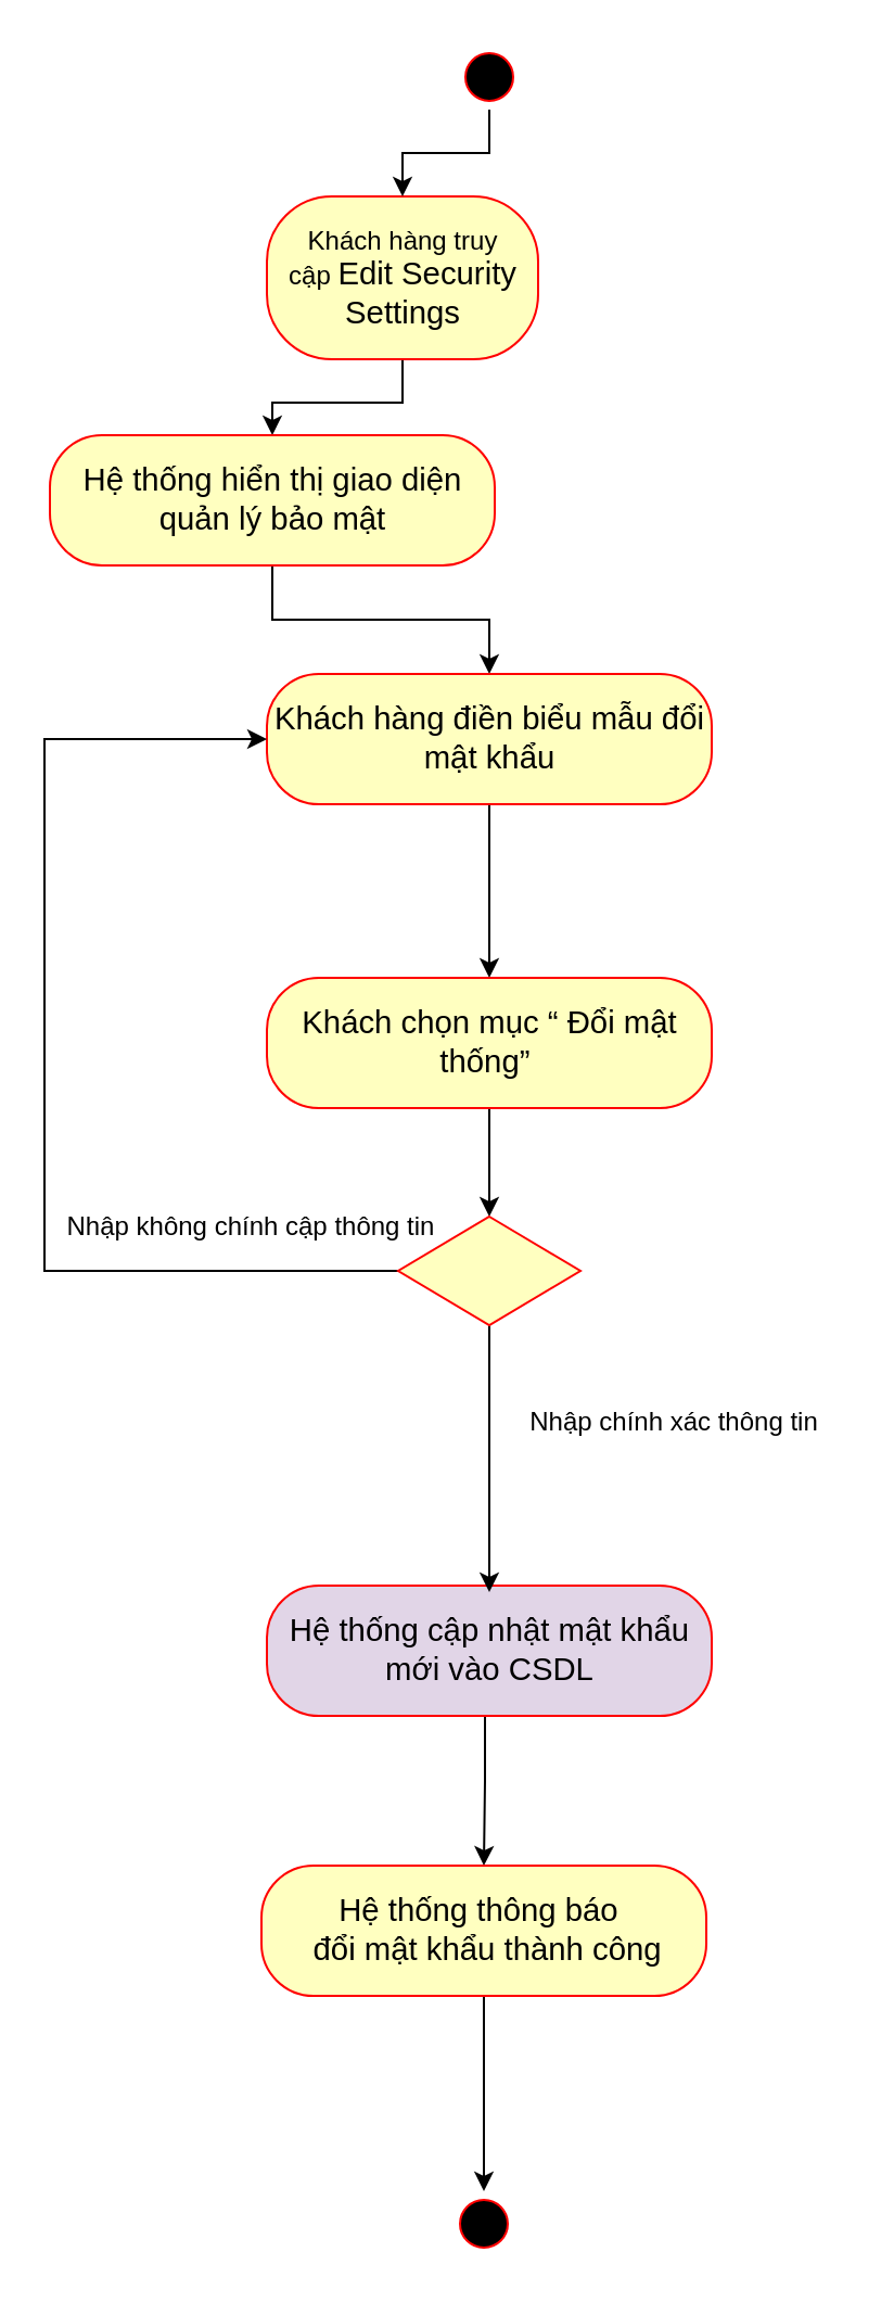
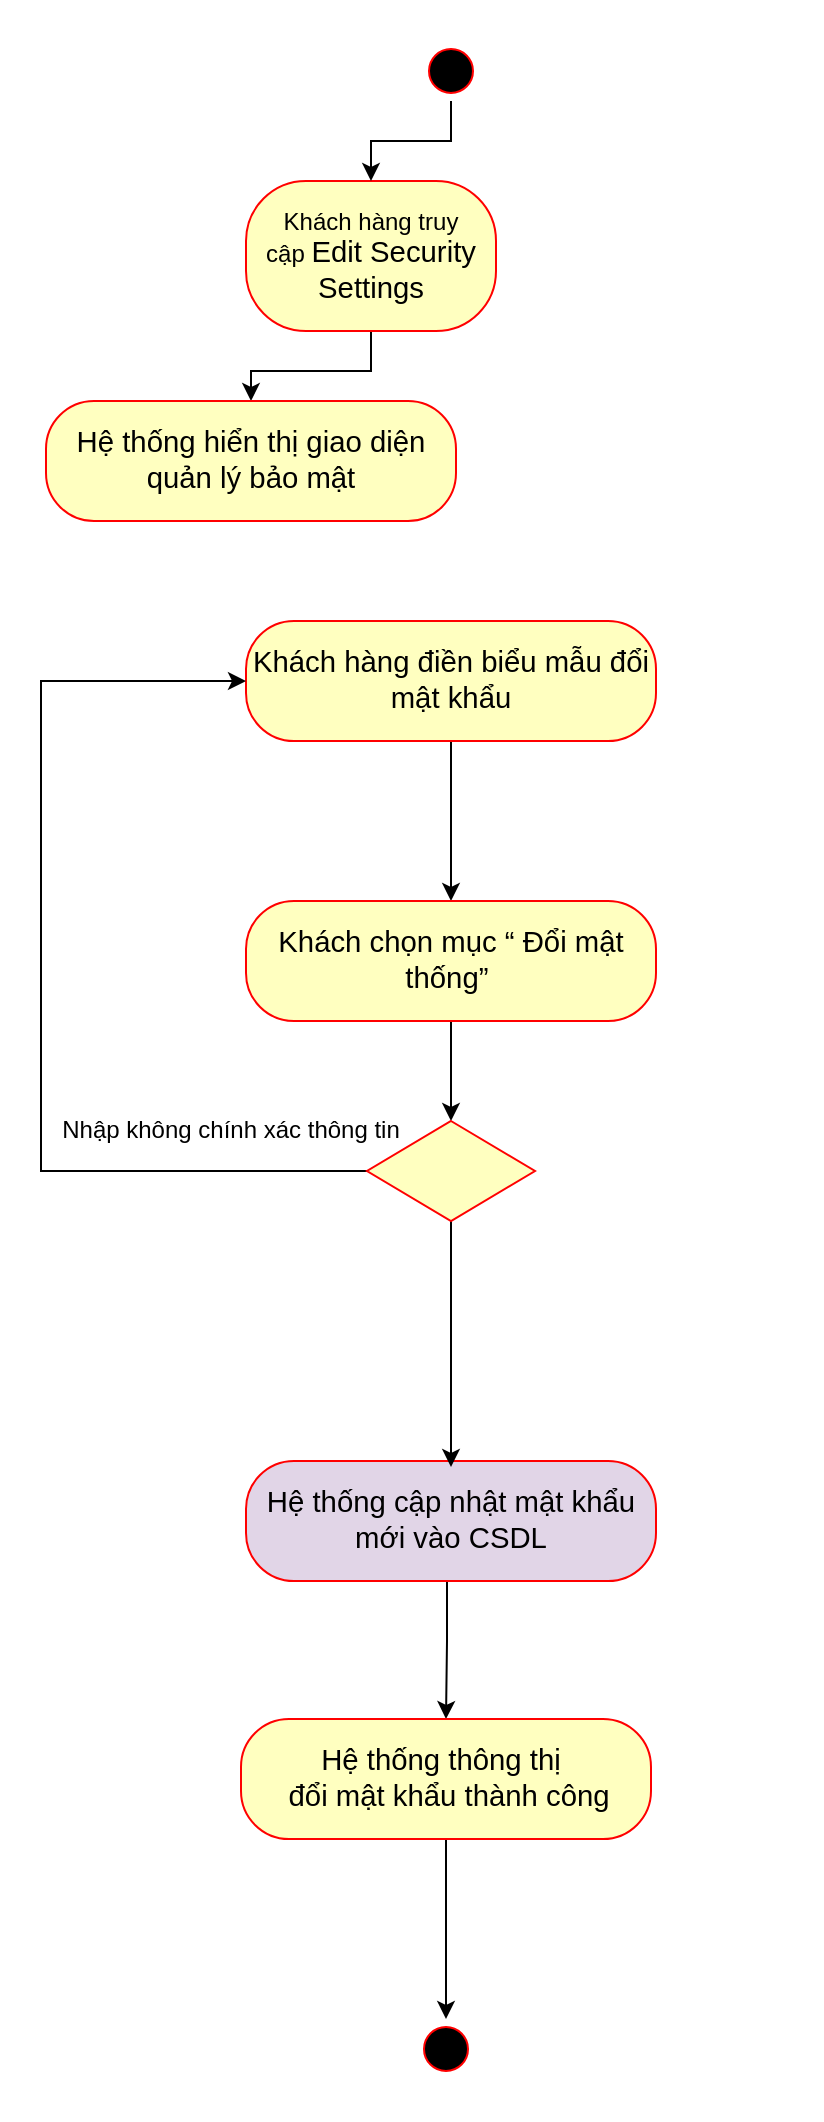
  <mxCell id="0" />
  <mxCell id="1" parent="0" />
  <mxCell id="2" value="" style="ellipse;html=1;shape=startState;fillColor=#000000;strokeColor=#ff0000;fontFamily=Helvetica;" parent="1" vertex="1"><mxGeometry x="210" y="20" width="30" height="30" as="geometry" /></mxCell>
  <mxCell id="3" style="edgeStyle=orthogonalEdgeStyle;rounded=0;orthogonalLoop=1;jettySize=auto;html=1;entryX=0.5;entryY=0;entryDx=0;entryDy=0;startArrow=none;startFill=0;endArrow=classic;endFill=1;" parent="1" source="4" target="7" edge="1"><mxGeometry relative="1" as="geometry" /></mxCell>
  <mxCell id="4" value="Khách hàng truy cập&amp;nbsp;&lt;span id=&quot;docs-internal-guid-c46157a8-7fff-599b-7e33-ecd2c7dca1f7&quot;&gt;&lt;span style=&quot;font-size: 11pt; font-family: Calibri, sans-serif; background-color: transparent; font-variant-numeric: normal; font-variant-east-asian: normal; vertical-align: baseline;&quot;&gt;Edit Security Settings&lt;/span&gt;&lt;/span&gt;" style="rounded=1;whiteSpace=wrap;html=1;arcSize=40;fontColor=#000000;fillColor=#ffffc0;strokeColor=#ff0000;fontFamily=Helvetica;" parent="1" vertex="1"><mxGeometry x="122.5" y="90" width="125" height="75" as="geometry" /></mxCell>
  <mxCell id="5" style="edgeStyle=orthogonalEdgeStyle;rounded=0;orthogonalLoop=1;jettySize=auto;html=1;entryX=0.5;entryY=0;entryDx=0;entryDy=0;startArrow=none;startFill=0;endArrow=classic;endFill=1;" parent="1" source="2" target="4" edge="1"><mxGeometry relative="1" as="geometry"><mxPoint x="225" y="50" as="sourcePoint" /></mxGeometry></mxCell>
- <mxCell id="6" style="edgeStyle=orthogonalEdgeStyle;rounded=0;orthogonalLoop=1;jettySize=auto;html=1;entryX=0.5;entryY=0;entryDx=0;entryDy=0;startArrow=none;startFill=0;endArrow=classic;endFill=1;" parent="1" source="7" target="9" edge="1"><mxGeometry relative="1" as="geometry" /></mxCell>
  <mxCell id="7" value="&lt;span id=&quot;docs-internal-guid-7bbbeb5b-7fff-5ca4-90aa-0212f282a2bc&quot;&gt;&lt;p style=&quot;line-height:1.2;margin-top:0pt;margin-bottom:0pt;&quot; dir=&quot;ltr&quot;&gt;&lt;span id=&quot;docs-internal-guid-22c4adf3-7fff-aac8-0c8c-646d39f8e503&quot;&gt;&lt;/span&gt;&lt;/p&gt;&lt;p style=&quot;line-height:1.2;margin-top:0pt;margin-bottom:0pt;&quot; dir=&quot;ltr&quot;&gt;&lt;span style=&quot;font-size: 11pt; font-family: Calibri, sans-serif; color: rgb(0, 0, 0); background-color: transparent; font-weight: 400; font-style: normal; font-variant: normal; text-decoration: none; vertical-align: baseline;&quot;&gt;Hệ thống hiển thị giao diện quản lý bảo mật&lt;/span&gt;&lt;/p&gt;&lt;/span&gt;" style="rounded=1;whiteSpace=wrap;html=1;arcSize=40;fontColor=#000000;fillColor=#ffffc0;strokeColor=#ff0000;fontFamily=Helvetica;" parent="1" vertex="1"><mxGeometry x="22.5" y="200" width="205" height="60" as="geometry" /></mxCell>
  <mxCell id="8" style="edgeStyle=orthogonalEdgeStyle;rounded=0;orthogonalLoop=1;jettySize=auto;html=1;entryX=0.5;entryY=0;entryDx=0;entryDy=0;startArrow=none;startFill=0;endArrow=classic;endFill=1;" parent="1" source="9" target="11" edge="1"><mxGeometry relative="1" as="geometry" /></mxCell>
  <mxCell id="9" value="&lt;span id=&quot;docs-internal-guid-7bbbeb5b-7fff-5ca4-90aa-0212f282a2bc&quot;&gt;&lt;p style=&quot;line-height:1.2;margin-top:0pt;margin-bottom:0pt;&quot; dir=&quot;ltr&quot;&gt;&lt;span id=&quot;docs-internal-guid-923ac060-7fff-1fe2-8774-9114eb841b8d&quot;&gt;&lt;/span&gt;&lt;/p&gt;&lt;p style=&quot;line-height:1.2;margin-top:0pt;margin-bottom:0pt;&quot; dir=&quot;ltr&quot;&gt;&lt;span id=&quot;docs-internal-guid-e6479881-7fff-e8f2-3632-55e04f98d774&quot;&gt;&lt;span style=&quot;font-size: 11pt; font-family: Calibri, sans-serif; background-color: transparent; font-variant-numeric: normal; font-variant-east-asian: normal; vertical-align: baseline;&quot;&gt;Khách hàng điền biểu mẫu đổi mật khẩu&lt;/span&gt;&lt;/span&gt;&lt;br&gt;&lt;/p&gt;&lt;/span&gt;" style="rounded=1;whiteSpace=wrap;html=1;arcSize=40;fontColor=#000000;fillColor=#ffffc0;strokeColor=#ff0000;fontFamily=Helvetica;" parent="1" vertex="1"><mxGeometry x="122.5" y="310" width="205" height="60" as="geometry" /></mxCell>
  <mxCell id="10" style="edgeStyle=orthogonalEdgeStyle;rounded=0;orthogonalLoop=1;jettySize=auto;html=1;" parent="1" source="11" target="20" edge="1"><mxGeometry relative="1" as="geometry" /></mxCell>
  <mxCell id="11" value="&lt;span id=&quot;docs-internal-guid-7bbbeb5b-7fff-5ca4-90aa-0212f282a2bc&quot;&gt;&lt;p style=&quot;line-height:1.2;margin-top:0pt;margin-bottom:0pt;&quot; dir=&quot;ltr&quot;&gt;&lt;span id=&quot;docs-internal-guid-923ac060-7fff-1fe2-8774-9114eb841b8d&quot;&gt;&lt;/span&gt;&lt;/p&gt;&lt;p style=&quot;line-height:1.2;margin-top:0pt;margin-bottom:0pt;&quot; dir=&quot;ltr&quot;&gt;&lt;span style=&quot;font-size: 11pt; font-family: Calibri, sans-serif; color: rgb(0, 0, 0); background-color: transparent; font-weight: 400; font-style: normal; font-variant: normal; text-decoration: none; vertical-align: baseline;&quot;&gt;Khách c&lt;span id=&quot;docs-internal-guid-a892af08-7fff-4648-7f8b-b3ca755fa5f3&quot;&gt;&lt;span style=&quot;font-size: 11pt; background-color: transparent; font-variant-numeric: normal; font-variant-east-asian: normal; vertical-align: baseline;&quot;&gt;họn mục “ Đổi mật thống”&lt;/span&gt;&lt;/span&gt;&amp;nbsp;&lt;/span&gt;&lt;/p&gt;&lt;/span&gt;" style="rounded=1;whiteSpace=wrap;html=1;arcSize=40;fontColor=#000000;fillColor=#ffffc0;strokeColor=#ff0000;fontFamily=Helvetica;" parent="1" vertex="1"><mxGeometry x="122.5" y="450" width="205" height="60" as="geometry" /></mxCell>
  <mxCell id="12" value="" style="ellipse;html=1;shape=startState;fillColor=#000000;strokeColor=#ff0000;fontFamily=Helvetica;" parent="1" vertex="1"><mxGeometry x="207.5" y="869" width="30" height="30" as="geometry" /></mxCell>
  <mxCell id="13" style="edgeStyle=orthogonalEdgeStyle;rounded=0;orthogonalLoop=1;jettySize=auto;html=1;entryX=0.5;entryY=0;entryDx=0;entryDy=0;" parent="1" target="16" edge="1"><mxGeometry relative="1" as="geometry"><mxPoint x="230" y="780" as="sourcePoint" /><Array as="points"><mxPoint x="223" y="780" /><mxPoint x="223" y="820" /></Array></mxGeometry></mxCell>
  <mxCell id="14" value="&lt;font face=&quot;calibri, sans-serif&quot;&gt;&lt;span style=&quot;font-size: 14.667px;&quot;&gt;Hệ thống cập nhật mật khẩu mới vào CSDL&lt;/span&gt;&lt;/font&gt;" style="rounded=1;whiteSpace=wrap;html=1;arcSize=40;fontColor=#000000;fillColor=#e1d5e7;strokeColor=#ff0000;fontFamily=Helvetica;" parent="1" vertex="1"><mxGeometry x="122.5" y="730" width="205" height="60" as="geometry" /></mxCell>
  <mxCell id="15" style="edgeStyle=orthogonalEdgeStyle;rounded=0;orthogonalLoop=1;jettySize=auto;html=1;entryX=0.5;entryY=0;entryDx=0;entryDy=0;" parent="1" source="16" target="17" edge="1"><mxGeometry relative="1" as="geometry" /></mxCell>
- <mxCell id="16" value="&lt;font face=&quot;calibri, sans-serif&quot;&gt;&lt;span style=&quot;font-size: 14.667px&quot;&gt;Hệ thống thông báo&amp;nbsp;&lt;/span&gt;&lt;/font&gt;&lt;span id=&quot;docs-internal-guid-1d08b6fa-7fff-2942-9679-0affb5d9a435&quot;&gt;&lt;p style=&quot;line-height:1.2;margin-top:0pt;margin-bottom:0pt;&quot; dir=&quot;ltr&quot;&gt;&lt;span style=&quot;font-size: 11pt; font-family: Calibri, sans-serif; background-color: transparent; font-variant-numeric: normal; font-variant-east-asian: normal; vertical-align: baseline;&quot;&gt;&amp;nbsp;đổi mật khẩu thành công&lt;/span&gt;&lt;/p&gt;&lt;/span&gt;" style="rounded=1;whiteSpace=wrap;html=1;arcSize=40;fontColor=#000000;fillColor=#ffffc0;strokeColor=#ff0000;fontFamily=Helvetica;" parent="1" vertex="1"><mxGeometry x="120" y="859" width="205" height="60" as="geometry" /></mxCell>
+ <mxCell id="16" value="&lt;font face=&quot;calibri, sans-serif&quot;&gt;&lt;span style=&quot;font-size: 14.667px&quot;&gt;Hệ thống thông thị&amp;nbsp;&lt;/span&gt;&lt;/font&gt;&lt;span id=&quot;docs-internal-guid-1d08b6fa-7fff-2942-9679-0affb5d9a435&quot;&gt;&lt;p style=&quot;line-height:1.2;margin-top:0pt;margin-bottom:0pt;&quot; dir=&quot;ltr&quot;&gt;&lt;span style=&quot;font-size: 11pt; font-family: Calibri, sans-serif; background-color: transparent; font-variant-numeric: normal; font-variant-east-asian: normal; vertical-align: baseline;&quot;&gt;&amp;nbsp;đổi mật khẩu thành công&lt;/span&gt;&lt;/p&gt;&lt;/span&gt;" style="rounded=1;whiteSpace=wrap;html=1;arcSize=40;fontColor=#000000;fillColor=#ffffc0;strokeColor=#ff0000;fontFamily=Helvetica;" parent="1" vertex="1"><mxGeometry x="120" y="859" width="205" height="60" as="geometry" /></mxCell>
  <mxCell id="17" value="" style="ellipse;html=1;shape=startState;fillColor=#000000;strokeColor=#ff0000;fontFamily=Helvetica;" parent="1" vertex="1"><mxGeometry x="207.5" y="1009" width="30" height="30" as="geometry" /></mxCell>
  <mxCell id="18" style="edgeStyle=orthogonalEdgeStyle;rounded=0;orthogonalLoop=1;jettySize=auto;html=1;entryX=0;entryY=0.5;entryDx=0;entryDy=0;" parent="1" source="20" target="9" edge="1"><mxGeometry relative="1" as="geometry"><Array as="points"><mxPoint x="20" y="585" /><mxPoint x="20" y="340" /></Array></mxGeometry></mxCell>
  <mxCell id="19" style="edgeStyle=orthogonalEdgeStyle;rounded=0;orthogonalLoop=1;jettySize=auto;html=1;" parent="1" source="20" edge="1"><mxGeometry relative="1" as="geometry"><mxPoint x="225" y="732.976" as="targetPoint" /><Array as="points"><mxPoint x="225" y="690" /><mxPoint x="225" y="690" /></Array></mxGeometry></mxCell>
  <mxCell id="20" value="" style="rhombus;whiteSpace=wrap;html=1;fillColor=#ffffc0;strokeColor=#ff0000;fontFamily=Helvetica;" parent="1" vertex="1"><mxGeometry x="183" y="560" width="84" height="50" as="geometry" /></mxCell>
- <mxCell id="21" value="Nhập không chính cập thông tin" style="text;html=1;align=center;verticalAlign=middle;resizable=0;points=[];autosize=1;strokeColor=none;fillColor=none;" parent="1" vertex="1"><mxGeometry x="20" y="550" width="190" height="30" as="geometry" /></mxCell>
- <mxCell id="22" value="Nhập chính xác thông tin" style="text;html=1;align=center;verticalAlign=middle;resizable=0;points=[];autosize=1;strokeColor=none;fillColor=none;" parent="1" vertex="1"><mxGeometry x="230" y="640" width="160" height="30" as="geometry" /></mxCell>
+ <mxCell id="21" value="Nhập không chính xác thông tin" style="text;html=1;align=center;verticalAlign=middle;resizable=0;points=[];autosize=1;strokeColor=none;fillColor=none;" parent="1" vertex="1"><mxGeometry x="20" y="550" width="190" height="30" as="geometry" /></mxCell>
